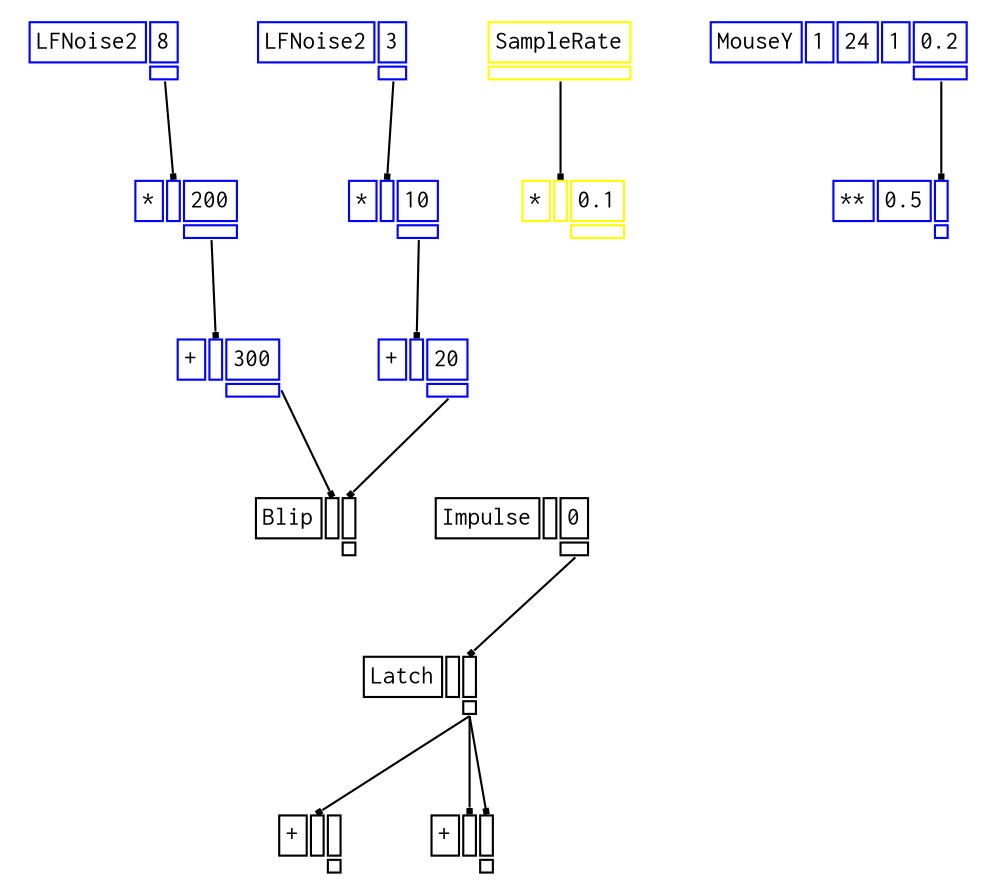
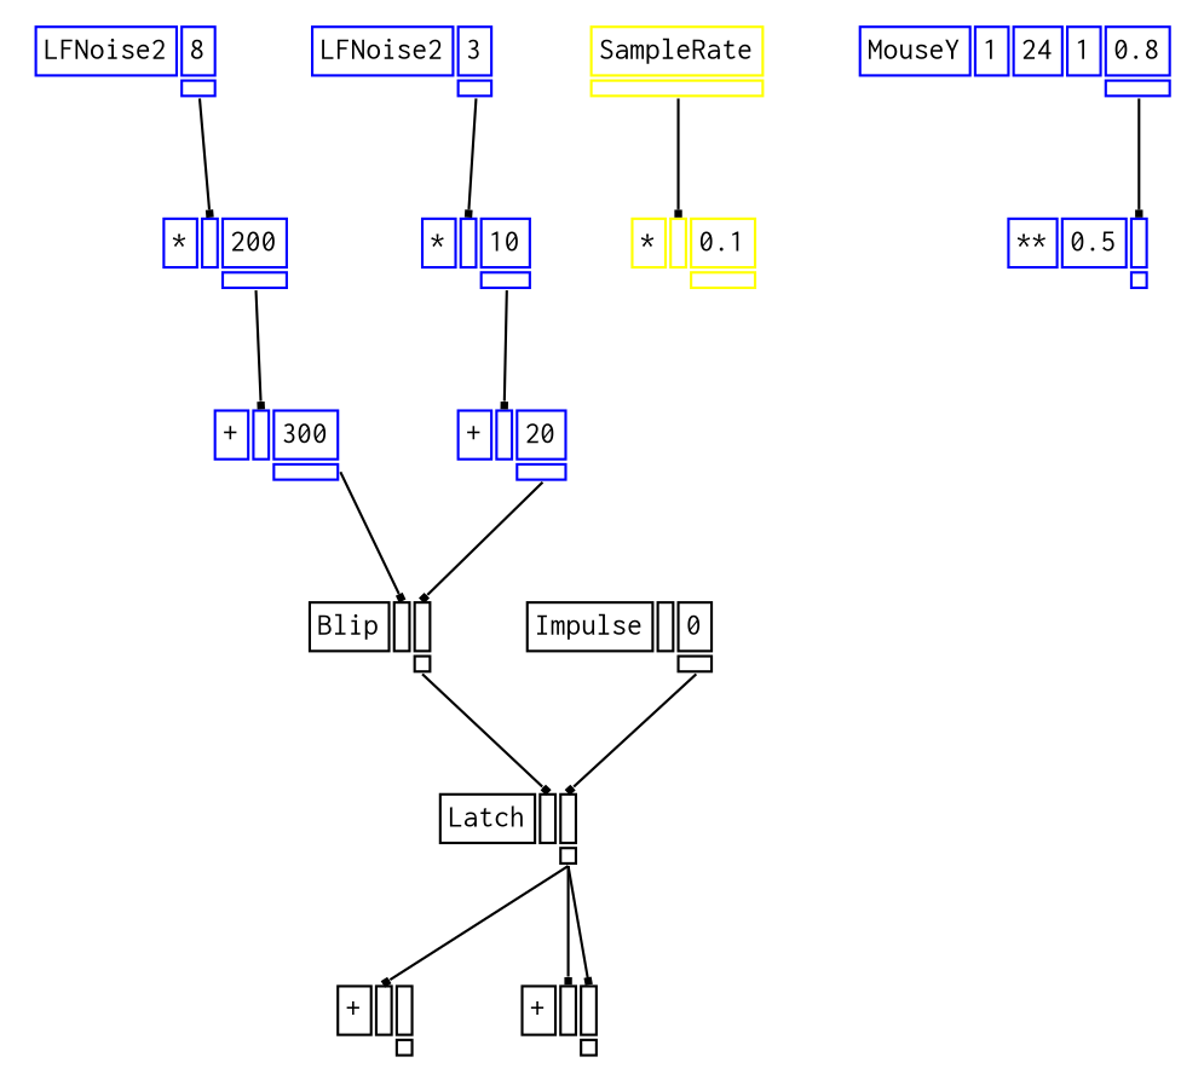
  digraph {
    splines=false
    node [color=blue fontname=Courier fontsize=12 shape=plaintext]
    edge [arrowhead=box arrowsize=0.25 headport=i_0 tailport=o_0]
    n1 [label=<<TABLE BORDER="0" CELLBORDER="1"><TR><TD>LFNoise2</TD><TD ID="u_1:K_0">8</TD></TR><TR><TD BORDER="0"></TD><TD PORT="o_0" ID="u_1:o_0"></TD></TR></TABLE>>]
    n2 [label=<<TABLE BORDER="0" CELLBORDER="1"><TR><TD>*</TD><TD PORT="i_0" ID="u_3:i_0"></TD><TD ID="u_3:K_1">200</TD></TR><TR><TD BORDER="0"></TD><TD BORDER="0"></TD><TD PORT="o_0" ID="u_3:o_0"></TD></TR></TABLE>>]
    n3 [label=<<TABLE BORDER="0" CELLBORDER="1"><TR><TD>+</TD><TD PORT="i_0" ID="u_5:i_0"></TD><TD ID="u_5:K_1">300</TD></TR><TR><TD BORDER="0"></TD><TD BORDER="0"></TD><TD PORT="o_0" ID="u_5:o_0"></TD></TR></TABLE>>]
    n4 [color=black label=<<TABLE BORDER="0" CELLBORDER="1"><TR><TD>Blip</TD><TD PORT="i_0" ID="u_12:i_0"></TD><TD PORT="i_1" ID="u_12:i_1"></TD></TR><TR><TD BORDER="0"></TD><TD BORDER="0"></TD><TD PORT="o_0" ID="u_12:o_0"></TD></TR></TABLE>>]
    n5 [color=black label=<<TABLE BORDER="0" CELLBORDER="1"><TR><TD>Latch</TD><TD PORT="i_0" ID="u_22:i_0"></TD><TD PORT="i_1" ID="u_22:i_1"></TD></TR><TR><TD BORDER="0"></TD><TD BORDER="0"></TD><TD PORT="o_0" ID="u_22:o_0"></TD></TR></TABLE>>]
    n6 [label=<<TABLE BORDER="0" CELLBORDER="1"><TR><TD>LFNoise2</TD><TD ID="u_7:K_0">3</TD></TR><TR><TD BORDER="0"></TD><TD PORT="o_0" ID="u_7:o_0"></TD></TR></TABLE>>]
    n7 [label=<<TABLE BORDER="0" CELLBORDER="1"><TR><TD>*</TD><TD PORT="i_0" ID="u_9:i_0"></TD><TD ID="u_9:K_1">10</TD></TR><TR><TD BORDER="0"></TD><TD BORDER="0"></TD><TD PORT="o_0" ID="u_9:o_0"></TD></TR></TABLE>>]
    n8 [label=<<TABLE BORDER="0" CELLBORDER="1"><TR><TD>+</TD><TD PORT="i_0" ID="u_11:i_0"></TD><TD ID="u_11:K_1">20</TD></TR><TR><TD BORDER="0"></TD><TD BORDER="0"></TD><TD PORT="o_0" ID="u_11:o_0"></TD></TR></TABLE>>]
    n9 [color=black label=<<TABLE BORDER="0" CELLBORDER="1"><TR><TD>+</TD><TD PORT="i_0" ID="u_28:i_0"></TD><TD PORT="i_1" ID="u_28:i_1"></TD></TR><TR><TD BORDER="0"></TD><TD BORDER="0"></TD><TD PORT="o_0" ID="u_28:o_0"></TD></TR></TABLE>>]
    n10 [color=black label=<<TABLE BORDER="0" CELLBORDER="1"><TR><TD>+</TD><TD PORT="i_0" ID="u_29:i_0"></TD><TD PORT="i_1" ID="u_29:i_1"></TD></TR><TR><TD BORDER="0"></TD><TD BORDER="0"></TD><TD PORT="o_0" ID="u_29:o_0"></TD></TR></TABLE>>]
    n11 [color=yellow label=<<TABLE BORDER="0" CELLBORDER="1"><TR><TD>SampleRate</TD></TR><TR><TD PORT="o_0" ID="u_14:o_0"></TD></TR></TABLE>>]
    n12 [color=yellow label=<<TABLE BORDER="0" CELLBORDER="1"><TR><TD>*</TD><TD PORT="i_0" ID="u_16:i_0"></TD><TD ID="u_16:K_1">0.1</TD></TR><TR><TD BORDER="0"></TD><TD BORDER="0"></TD><TD PORT="o_0" ID="u_16:o_0"></TD></TR></TABLE>>]
    n13 [color=black label=<<TABLE BORDER="0" CELLBORDER="1"><TR><TD>Impulse</TD><TD PORT="i_0" ID="u_21:i_0"></TD><TD ID="u_21:K_1">0</TD></TR><TR><TD BORDER="0"></TD><TD BORDER="0"></TD><TD PORT="o_0" ID="u_21:o_0"></TD></TR></TABLE>>]
-   n14 [label=<<TABLE BORDER="0" CELLBORDER="1"><TR><TD>MouseY</TD><TD ID="u_25:K_0">1</TD><TD ID="u_25:K_1">24</TD><TD ID="u_25:K_2">1</TD><TD ID="u_25:K_3">0.2</TD></TR><TR><TD BORDER="0"></TD><TD BORDER="0"></TD><TD BORDER="0"></TD><TD BORDER="0"></TD><TD PORT="o_0" ID="u_25:o_0"></TD></TR></TABLE>>]
+   n14 [label=<<TABLE BORDER="0" CELLBORDER="1"><TR><TD>MouseY</TD><TD ID="u_25:K_0">1</TD><TD ID="u_25:K_1">24</TD><TD ID="u_25:K_2">1</TD><TD ID="u_25:K_3">0.8</TD></TR><TR><TD BORDER="0"></TD><TD BORDER="0"></TD><TD BORDER="0"></TD><TD BORDER="0"></TD><TD PORT="o_0" ID="u_25:o_0"></TD></TR></TABLE>>]
    n15 [label=<<TABLE BORDER="0" CELLBORDER="1"><TR><TD>**</TD><TD ID="u_26:K_0">0.5</TD><TD PORT="i_1" ID="u_26:i_1"></TD></TR><TR><TD BORDER="0"></TD><TD BORDER="0"></TD><TD PORT="o_0" ID="u_26:o_0"></TD></TR></TABLE>>]
    n1 -> n2
    n2 -> n3
    n3 -> n4
+   n4 -> n5
    n5 -> n9
    n5 -> n10
    n5 -> n10 [headport=i_1]
    n6 -> n7
    n7 -> n8
    n8 -> n4 [headport=i_1]
    n11 -> n12
    n13 -> n5 [headport=i_1]
    n14 -> n15 [headport=i_1]
  }
